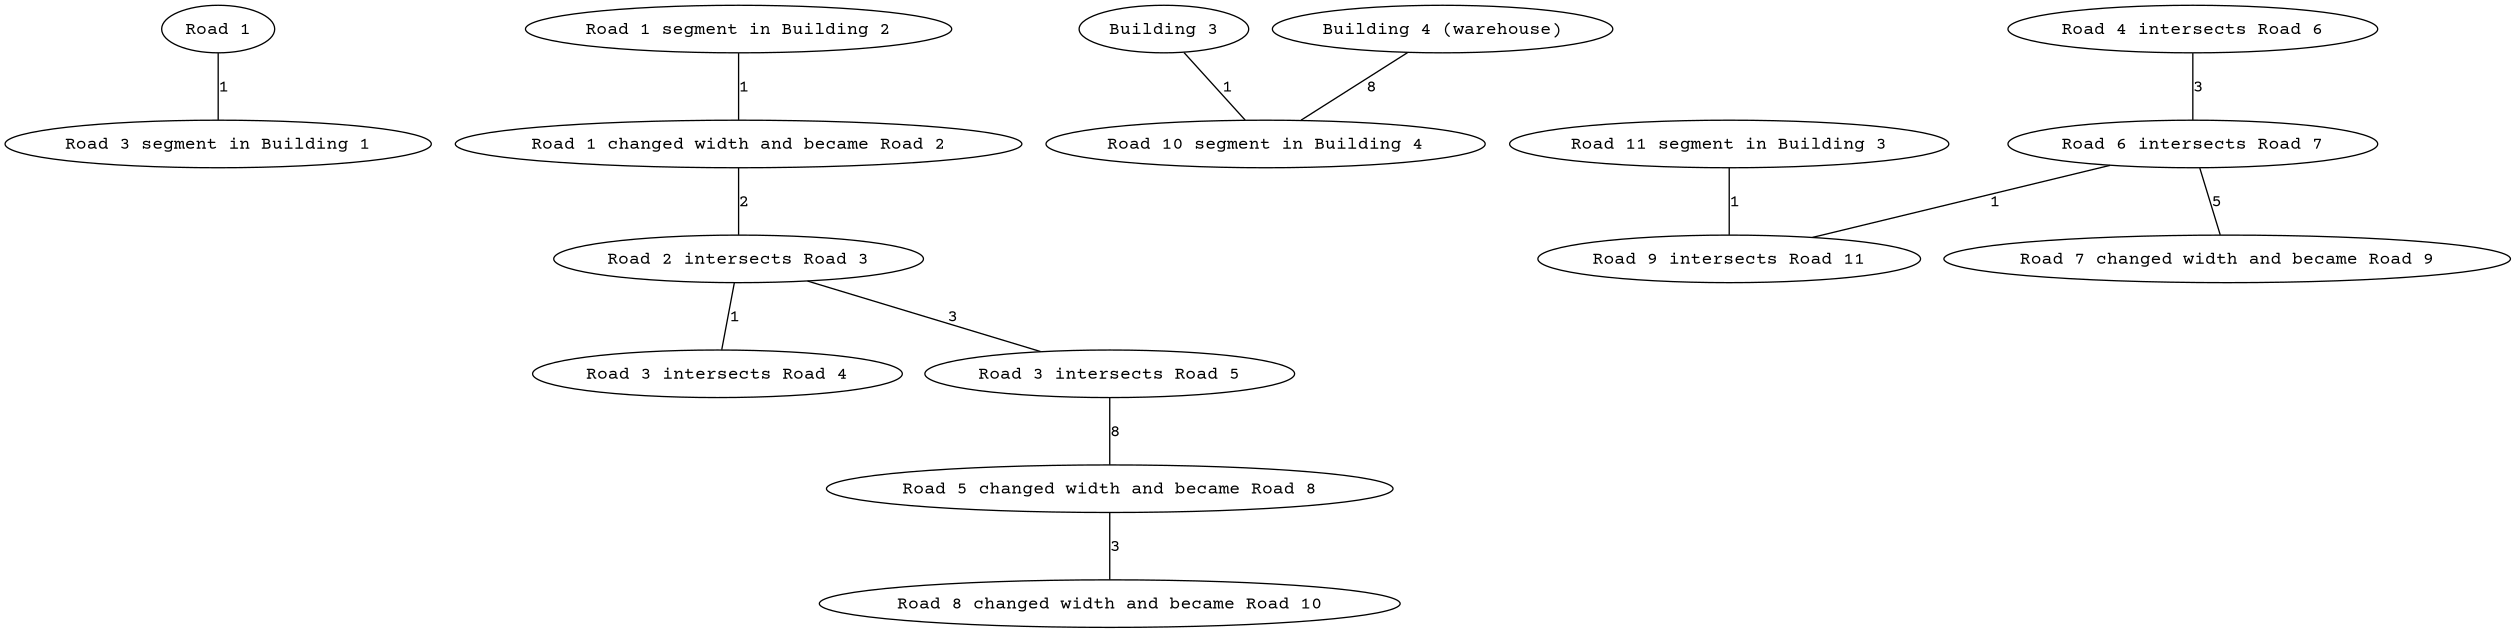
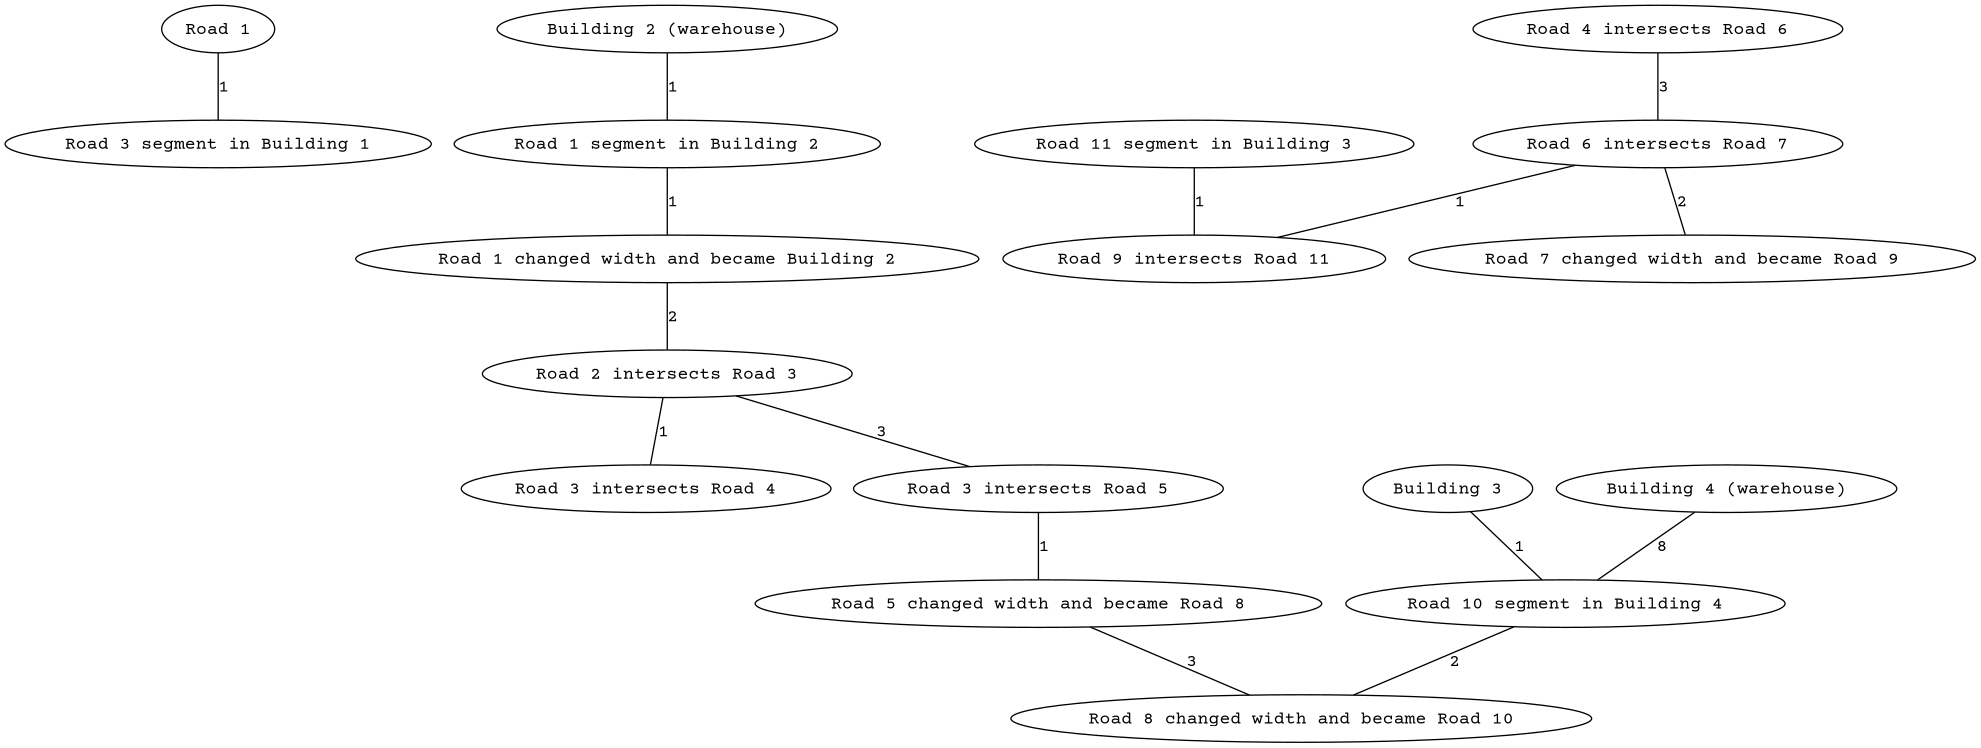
  graph {
    fontname="Courier Prime"
    node [fontname="Courier Prime"]
    edge [fontname="Courier Prime"]
    n1 [label="Road 1"]
    n2 [label="Road 3 segment in Building 1"]
+   n3 [label="Building 2 (warehouse)"]
    n4 [label="Road 1 segment in Building 2"]
-   n5 [label="Road 1 changed width and became Road 2"]
+   n5 [label="Road 1 changed width and became Building 2"]
    n6 [label="Building 3"]
    n7 [label="Road 10 segment in Building 4"]
    n8 [label="Road 11 segment in Building 3"]
    n9 [label="Road 9 intersects Road 11"]
    n10 [label="Building 4 (warehouse)"]
    n11 [label="Road 8 changed width and became Road 10"]
    n12 [label="Road 2 intersects Road 3"]
    n13 [label="Road 3 intersects Road 4"]
    n14 [label="Road 3 intersects Road 5"]
    n15 [label="Road 5 changed width and became Road 8"]
    n16 [label="Road 4 intersects Road 6"]
    n17 [label="Road 6 intersects Road 7"]
    n18 [label="Road 7 changed width and became Road 9"]
    n1 -- n2 [label=1]
+   n3 -- n4 [label=1]
    n4 -- n5 [label=1]
    n5 -- n12 [label=2]
    n6 -- n7 [label=1]
+   n7 -- n11 [label=2]
    n8 -- n9 [label=1]
    n10 -- n7 [label=8]
    n12 -- n13 [label=1]
    n12 -- n14 [label=3]
-   n14 -- n15 [label=8]
+   n14 -- n15 [label=1]
    n15 -- n11 [label=3]
    n16 -- n17 [label=3]
    n17 -- n9 [label=1]
-   n17 -- n18 [label=5]
+   n17 -- n18 [label=2]
  }
